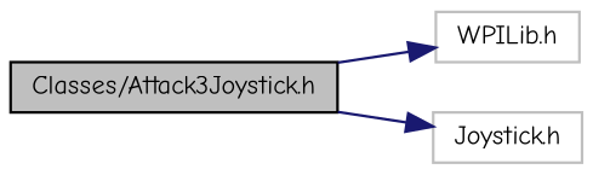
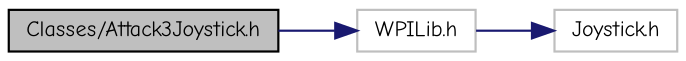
  digraph {
    fontname="Comic Neue"
    rankdir=LR
    node [color=grey75 fillcolor=white fontname="Comic Neue" fontsize=10 shape=record style=filled]
    edge [color=midnightblue fontname="Comic Neue" fontsize=10 labelfontname=Helvetica labelfontsize=10 style=solid]
    n1 [color=black fillcolor=grey75 fontcolor=black height=0.2 label="Classes/Attack3Joystick.h" width=0.4]
    n2 [height=0.2 label="WPILib.h" width=0.4]
    n3 [height=0.2 label="Joystick.h" width=0.4]
    n1 -> n2
-   n1 -> n3
+   n2 -> n3
  }
